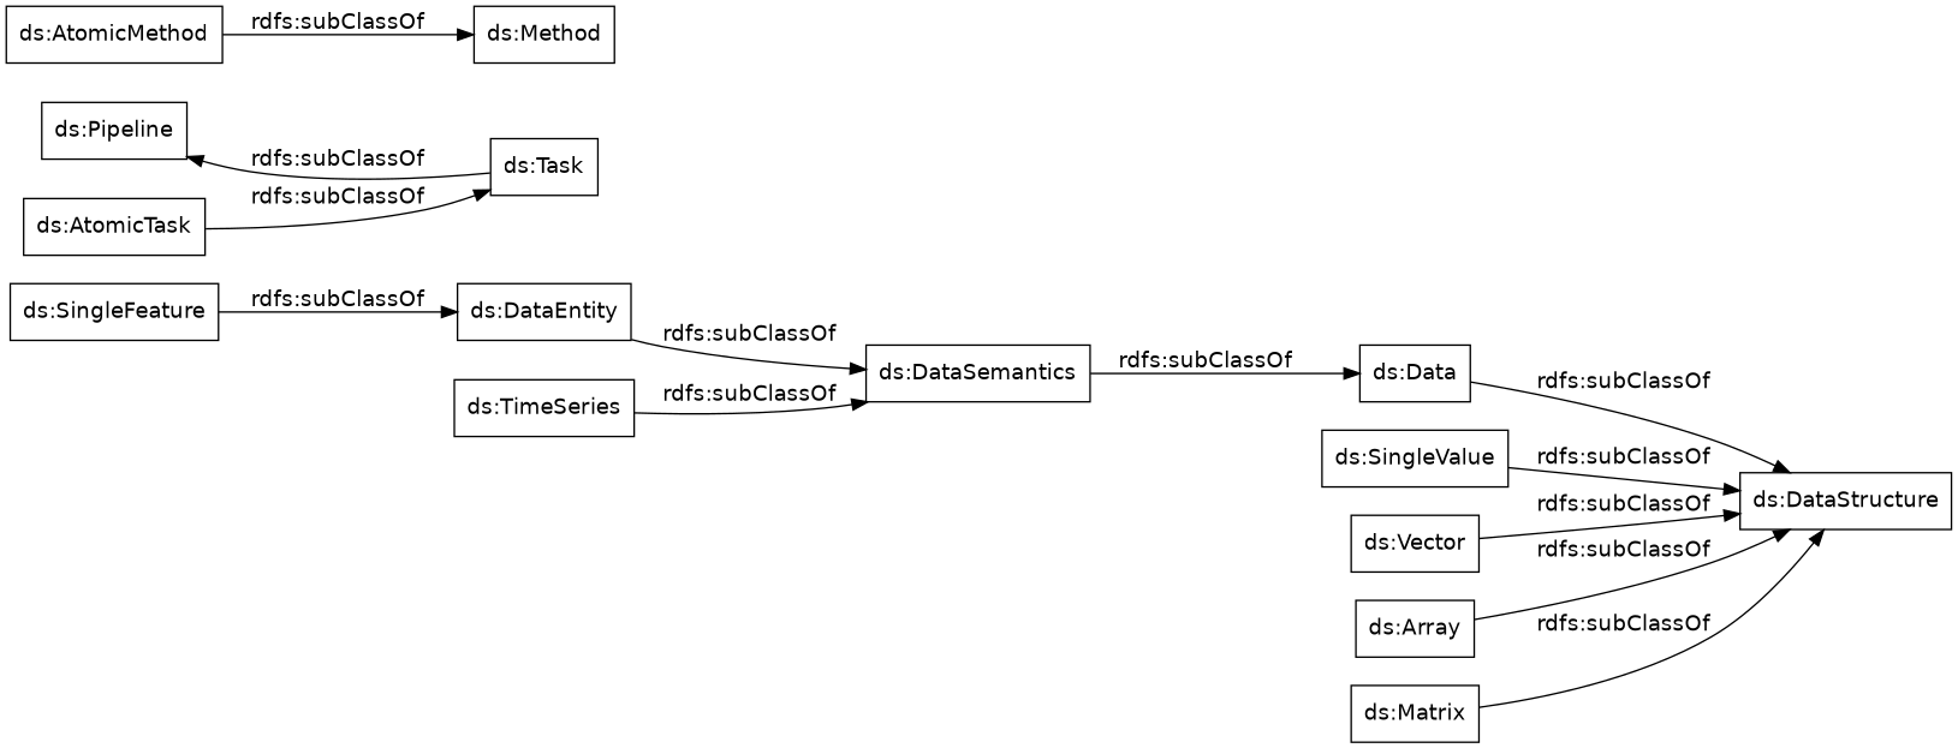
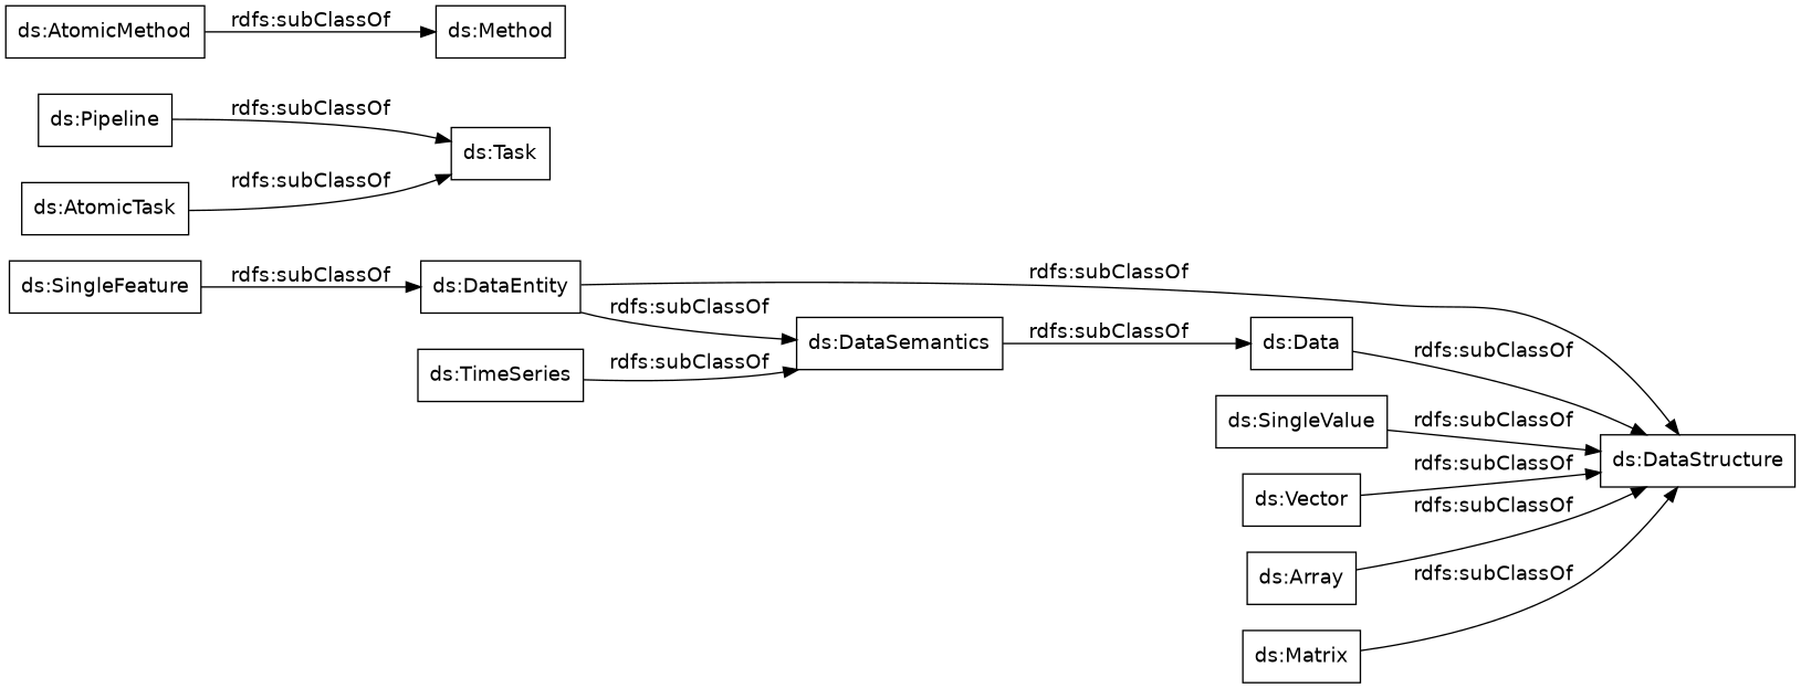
  digraph {
    fontname="DejaVu Sans"
    rankdir=LR
    node [color=black fontname="DejaVu Sans" shape=rectangle]
    edge [fontname="DejaVu Sans"]
    "ds:DataSemantics"
    "ds:Data"
    "ds:DataStructure"
    "ds:SingleFeature"
    "ds:DataEntity"
    "ds:SingleValue"
    "ds:Pipeline"
    "ds:Task"
    "ds:Vector"
    "ds:AtomicMethod"
    "ds:Method"
    "ds:Array"
    "ds:AtomicTask"
    "ds:TimeSeries"
    "ds:Matrix"
    "ds:DataSemantics" -> "ds:Data" [label="rdfs:subClassOf"]
    "ds:Data" -> "ds:DataStructure" [label="rdfs:subClassOf"]
    "ds:SingleFeature" -> "ds:DataEntity" [label="rdfs:subClassOf"]
    "ds:DataEntity" -> "ds:DataSemantics" [label="rdfs:subClassOf"]
+   "ds:DataEntity" -> "ds:DataStructure" [label="rdfs:subClassOf"]
    "ds:SingleValue" -> "ds:DataStructure" [label="rdfs:subClassOf"]
-   "ds:Task" -> "ds:Pipeline" [label="rdfs:subClassOf"]
+   "ds:Pipeline" -> "ds:Task" [label="rdfs:subClassOf"]
    "ds:Vector" -> "ds:DataStructure" [label="rdfs:subClassOf"]
    "ds:AtomicMethod" -> "ds:Method" [label="rdfs:subClassOf"]
    "ds:Array" -> "ds:DataStructure" [label="rdfs:subClassOf"]
    "ds:AtomicTask" -> "ds:Task" [label="rdfs:subClassOf"]
    "ds:TimeSeries" -> "ds:DataSemantics" [label="rdfs:subClassOf"]
    "ds:Matrix" -> "ds:DataStructure" [label="rdfs:subClassOf"]
  }
